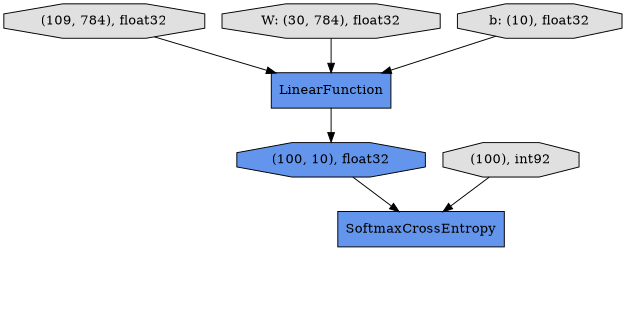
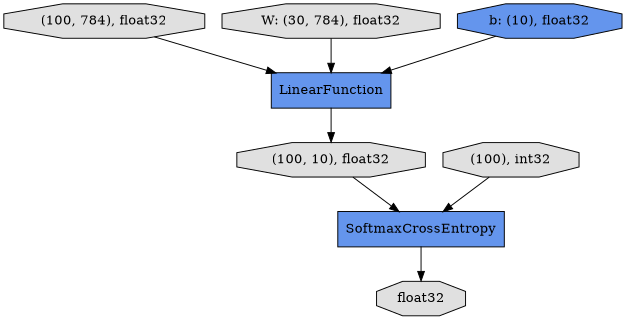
  digraph {
    rankdir=TB
    node [fillcolor="#E0E0E0" shape=octagon style=filled]
-   n1 [label="(109, 784), float32"]
+   n1 [label="(100, 784), float32"]
    n2 [fillcolor="#6495ED" label=LinearFunction shape=record]
-   n3 [fillcolor="#6495ED" label="(100, 10), float32"]
+   n3 [label="(100, 10), float32"]
    n4 [label="W: (30, 784), float32"]
    n5 [fillcolor="#6495ED" label=SoftmaxCrossEntropy shape=record]
-   n7 [label="b: (10), float32"]
-   n8 [label="(100), int92"]
+   n6 [label=float32]
+   n7 [fillcolor="#6495ED" label="b: (10), float32"]
+   n8 [label="(100), int32"]
    n1 -> n2
    n2 -> n3
    n3 -> n5
    n4 -> n2
+   n5 -> n6
    n7 -> n2
    n8 -> n5
  }
